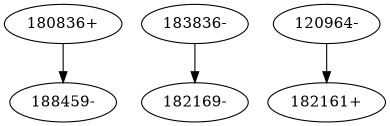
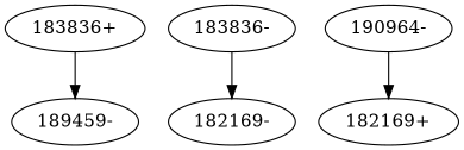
  digraph {
    k=2
    node [l=13589]
    edge [e=100.0]
-   "183836+" [label="180836+"]
-   "189459-" [l=21956 label="188459-"]
+   "183836+"
+   "189459-" [l=21956]
    "183836-"
    "182169-" [l=17429]
-   "190964-" [l=36887 label="120964-"]
-   "182169+" [l=17429 label="182161+"]
+   "190964-" [l=36887]
+   "182169+" [l=17429]
    "183836+" -> "189459-" [d=72 n=15]
    "183836-" -> "182169-" [d=447 n=24]
    "190964-" -> "182169+" [d=1310 n=14]
  }
